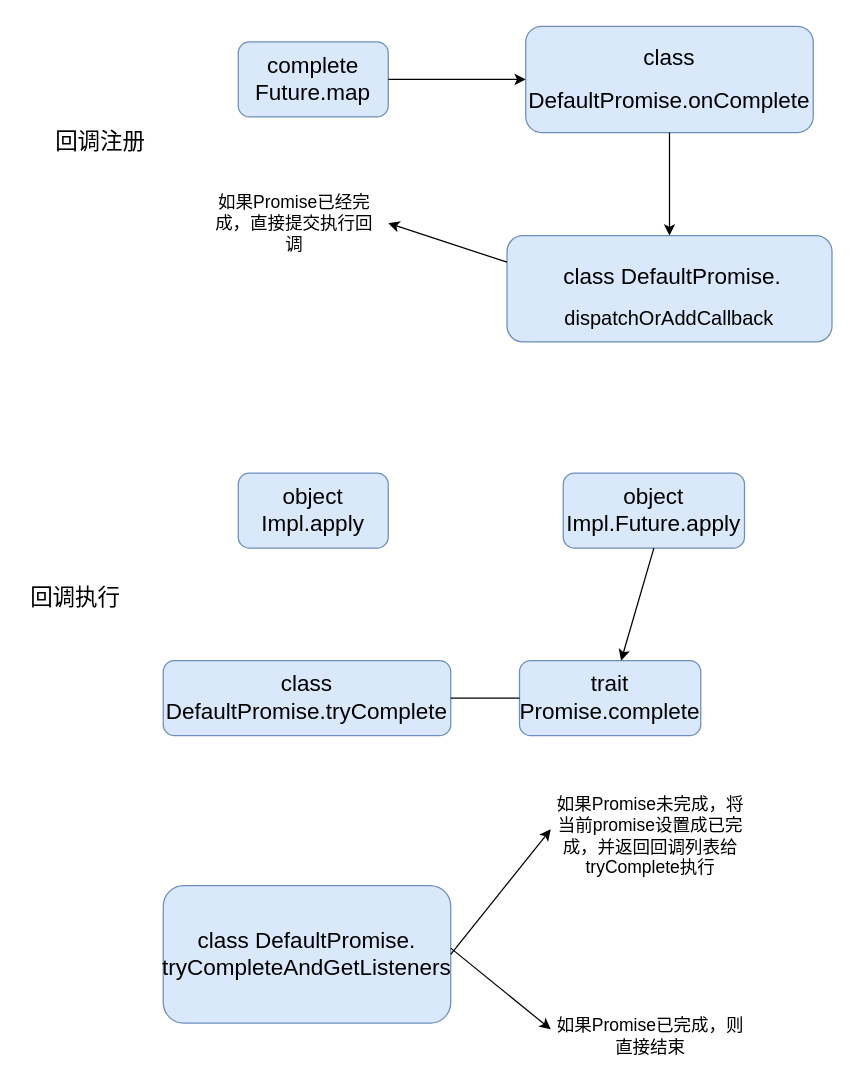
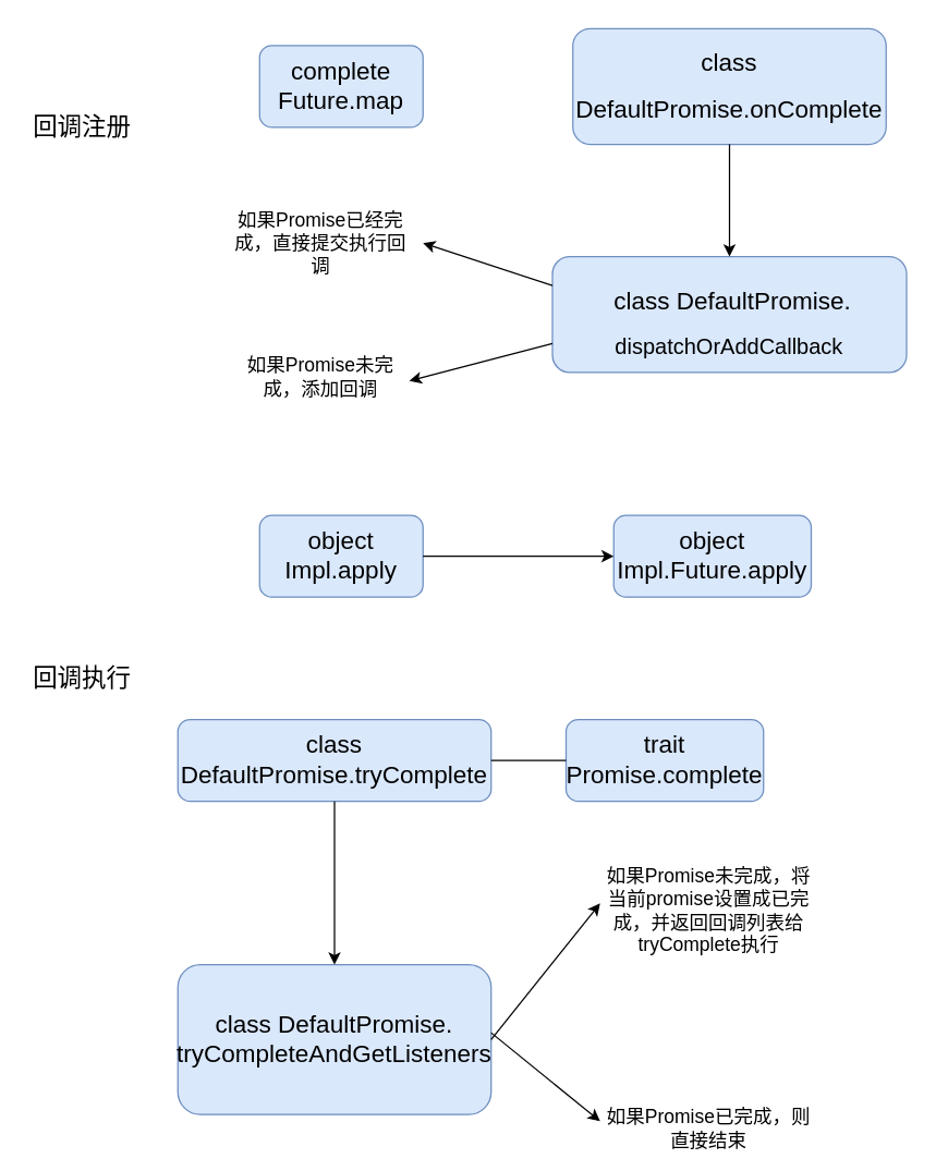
  <mxCell id="0" />
  <mxCell id="1" parent="0" />
- <mxCell id="2" value="&lt;font style=&quot;font-size: 18px&quot;&gt;回调注册&lt;/font&gt;" style="text;html=1;strokeColor=none;fillColor=none;align=center;verticalAlign=middle;whiteSpace=wrap;rounded=0;" vertex="1" parent="1"><mxGeometry x="40" y="98" width="80" height="30" as="geometry" /></mxCell>
- <mxCell id="3" value="&lt;font style=&quot;font-size: 18px&quot;&gt;回调执行&lt;/font&gt;" style="text;html=1;strokeColor=none;fillColor=none;align=center;verticalAlign=middle;whiteSpace=wrap;rounded=0;" vertex="1" parent="1"><mxGeometry x="20" y="468" width="80" height="20" as="geometry" /></mxCell>
+ <mxCell id="2" value="&lt;font style=&quot;font-size: 18px&quot;&gt;回调注册&lt;/font&gt;" style="text;html=1;strokeColor=none;fillColor=none;align=center;verticalAlign=middle;whiteSpace=wrap;rounded=0;" vertex="1" parent="1"><mxGeometry x="20" y="78" width="80" height="30" as="geometry" /></mxCell>
+ <mxCell id="3" value="&lt;font style=&quot;font-size: 18px&quot;&gt;回调执行&lt;/font&gt;" style="text;html=1;strokeColor=none;fillColor=none;align=center;verticalAlign=middle;whiteSpace=wrap;rounded=0;" vertex="1" parent="1"><mxGeometry x="20" y="488" width="80" height="20" as="geometry" /></mxCell>
  <mxCell id="4" value="&lt;font style=&quot;font-size: 18px&quot;&gt;complete Future.map&lt;/font&gt;" style="rounded=1;whiteSpace=wrap;html=1;fillColor=#dae8fc;strokeColor=#6c8ebf;" vertex="1" parent="1"><mxGeometry x="190" y="33" width="120" height="60" as="geometry" /></mxCell>
  <mxCell id="5" value="&lt;pre&gt;&lt;font style=&quot;font-size: 18px&quot; face=&quot;Helvetica&quot;&gt; class &lt;/font&gt;&lt;/pre&gt;&lt;pre&gt;&lt;font style=&quot;font-size: 18px&quot; face=&quot;Helvetica&quot;&gt;DefaultPromise.onComplete&lt;/font&gt;&lt;/pre&gt;" style="rounded=1;whiteSpace=wrap;html=1;fillColor=#dae8fc;strokeColor=#6c8ebf;" vertex="1" parent="1"><mxGeometry x="420" y="20.5" width="230" height="85" as="geometry" /></mxCell>
- <mxCell id="6" value="" style="endArrow=classic;html=1;exitX=1;exitY=0.5;exitDx=0;exitDy=0;entryX=0;entryY=0.5;entryDx=0;entryDy=0;" edge="1" parent="1" source="4" target="5"><mxGeometry width="50" height="50" relative="1" as="geometry"><mxPoint x="380" y="148" as="sourcePoint" /><mxPoint x="430" y="98" as="targetPoint" /></mxGeometry></mxCell>
  <mxCell id="7" value="&lt;pre&gt;&lt;font style=&quot;font-size: 18px&quot; face=&quot;Helvetica&quot;&gt; class DefaultPromise.&lt;/font&gt;&lt;/pre&gt;&lt;span&gt;&lt;font size=&quot;3&quot;&gt;dispatchOrAddCallback&lt;/font&gt;&lt;/span&gt;" style="rounded=1;whiteSpace=wrap;html=1;fillColor=#dae8fc;strokeColor=#6c8ebf;" vertex="1" parent="1"><mxGeometry x="405" y="188" width="260" height="85" as="geometry" /></mxCell>
  <mxCell id="8" value="" style="endArrow=classic;html=1;exitX=0.5;exitY=1;exitDx=0;exitDy=0;" edge="1" parent="1" source="5" target="7"><mxGeometry width="50" height="50" relative="1" as="geometry"><mxPoint x="680" y="108" as="sourcePoint" /><mxPoint x="730" y="58" as="targetPoint" /></mxGeometry></mxCell>
  <mxCell id="9" value="" style="endArrow=classic;html=1;exitX=0;exitY=0.25;exitDx=0;exitDy=0;" edge="1" parent="1" source="7"><mxGeometry width="50" height="50" relative="1" as="geometry"><mxPoint x="260" y="198" as="sourcePoint" /><mxPoint x="310" y="178" as="targetPoint" /></mxGeometry></mxCell>
  <mxCell id="10" value="&lt;font style=&quot;font-size: 14px&quot;&gt;如果Promise已经完成，直接提交执行回调&lt;/font&gt;" style="text;html=1;strokeColor=none;fillColor=none;align=center;verticalAlign=middle;whiteSpace=wrap;rounded=0;" vertex="1" parent="1"><mxGeometry x="170" y="168" width="130" height="20" as="geometry" /></mxCell>
+ <mxCell id="11" value="&lt;font style=&quot;font-size: 14px&quot;&gt;如果Promise未完成，添加回调&lt;/font&gt;" style="text;html=1;strokeColor=none;fillColor=none;align=center;verticalAlign=middle;whiteSpace=wrap;rounded=0;" vertex="1" parent="1"><mxGeometry x="170" y="268" width="130" height="15" as="geometry" /></mxCell>
+ <mxCell id="12" value="" style="endArrow=classic;html=1;exitX=0;exitY=0.75;exitDx=0;exitDy=0;entryX=1;entryY=0.75;entryDx=0;entryDy=0;" edge="1" parent="1" source="7" target="11"><mxGeometry width="50" height="50" relative="1" as="geometry"><mxPoint x="415" y="219" as="sourcePoint" /><mxPoint x="320" y="188" as="targetPoint" /></mxGeometry></mxCell>
  <mxCell id="13" value="&lt;font style=&quot;font-size: 18px&quot;&gt;object Impl.apply&lt;/font&gt;" style="rounded=1;whiteSpace=wrap;html=1;fillColor=#dae8fc;strokeColor=#6c8ebf;" vertex="1" parent="1"><mxGeometry x="190" y="378" width="120" height="60" as="geometry" /></mxCell>
  <mxCell id="14" value="&lt;font style=&quot;font-size: 18px&quot;&gt;object Impl.Future.apply&lt;/font&gt;" style="rounded=1;whiteSpace=wrap;html=1;fillColor=#dae8fc;strokeColor=#6c8ebf;" vertex="1" parent="1"><mxGeometry x="450" y="378" width="145" height="60" as="geometry" /></mxCell>
+ <mxCell id="15" value="" style="endArrow=classic;html=1;exitX=1;exitY=0.5;exitDx=0;exitDy=0;entryX=0;entryY=0.5;entryDx=0;entryDy=0;" edge="1" parent="1" source="13" target="14"><mxGeometry width="50" height="50" relative="1" as="geometry"><mxPoint x="370" y="538" as="sourcePoint" /><mxPoint x="420" y="488" as="targetPoint" /></mxGeometry></mxCell>
  <mxCell id="16" value="&lt;font style=&quot;font-size: 18px&quot;&gt;trait Promise.complete&lt;/font&gt;" style="rounded=1;whiteSpace=wrap;html=1;fillColor=#dae8fc;strokeColor=#6c8ebf;" vertex="1" parent="1"><mxGeometry x="415" y="528" width="145" height="60" as="geometry" /></mxCell>
- <mxCell id="17" value="" style="endArrow=classic;html=1;exitX=0.5;exitY=1;exitDx=0;exitDy=0;" edge="1" parent="1" source="14" target="16"><mxGeometry width="50" height="50" relative="1" as="geometry"><mxPoint x="680" y="488" as="sourcePoint" /><mxPoint x="730" y="438" as="targetPoint" /></mxGeometry></mxCell>
  <mxCell id="18" value="&lt;font style=&quot;font-size: 18px&quot;&gt;class DefaultPromise.tryComplete&lt;/font&gt;" style="rounded=1;whiteSpace=wrap;html=1;fillColor=#dae8fc;strokeColor=#6c8ebf;" vertex="1" parent="1"><mxGeometry x="130" y="528" width="230" height="60" as="geometry" /></mxCell>
  <mxCell id="19" value="" style="endArrow=none;html=1;entryX=1;entryY=0.5;entryDx=0;entryDy=0;" edge="1" parent="1" source="16" target="18"><mxGeometry width="50" height="50" relative="1" as="geometry"><mxPoint x="630" y="458" as="sourcePoint" /><mxPoint x="680" y="408" as="targetPoint" /></mxGeometry></mxCell>
  <mxCell id="20" value="&lt;font style=&quot;font-size: 18px&quot;&gt;class DefaultPromise.&lt;br&gt;tryCompleteAndGetListeners&lt;/font&gt;" style="rounded=1;whiteSpace=wrap;html=1;fillColor=#dae8fc;strokeColor=#6c8ebf;" vertex="1" parent="1"><mxGeometry x="130" y="708" width="230" height="110" as="geometry" /></mxCell>
+ <mxCell id="21" value="" style="endArrow=classic;html=1;exitX=0.5;exitY=1;exitDx=0;exitDy=0;entryX=0.5;entryY=0;entryDx=0;entryDy=0;" edge="1" parent="1" source="18" target="20"><mxGeometry width="50" height="50" relative="1" as="geometry"><mxPoint x="30" y="648" as="sourcePoint" /><mxPoint x="80" y="598" as="targetPoint" /></mxGeometry></mxCell>
  <mxCell id="22" value="&lt;font style=&quot;font-size: 14px&quot;&gt;如果Promise未完成，将当前promise设置成已完成，并返回回调列表给tryComplete执行&lt;/font&gt;" style="text;html=1;strokeColor=none;fillColor=none;align=center;verticalAlign=middle;whiteSpace=wrap;rounded=0;" vertex="1" parent="1"><mxGeometry x="440" y="658" width="160" height="20" as="geometry" /></mxCell>
  <mxCell id="23" value="&lt;font style=&quot;font-size: 14px&quot;&gt;如果Promise已完成，则直接结束&lt;/font&gt;" style="text;html=1;strokeColor=none;fillColor=none;align=center;verticalAlign=middle;whiteSpace=wrap;rounded=0;" vertex="1" parent="1"><mxGeometry x="440" y="818" width="160" height="20" as="geometry" /></mxCell>
  <mxCell id="24" value="" style="endArrow=classic;html=1;exitX=1;exitY=0.5;exitDx=0;exitDy=0;entryX=0;entryY=0.25;entryDx=0;entryDy=0;" edge="1" parent="1" source="20" target="22"><mxGeometry width="50" height="50" relative="1" as="geometry"><mxPoint x="320" y="938" as="sourcePoint" /><mxPoint x="370" y="888" as="targetPoint" /></mxGeometry></mxCell>
  <mxCell id="25" value="" style="endArrow=classic;html=1;entryX=0;entryY=0.25;entryDx=0;entryDy=0;" edge="1" parent="1" target="23"><mxGeometry width="50" height="50" relative="1" as="geometry"><mxPoint x="360" y="758" as="sourcePoint" /><mxPoint x="390" y="908" as="targetPoint" /></mxGeometry></mxCell>
